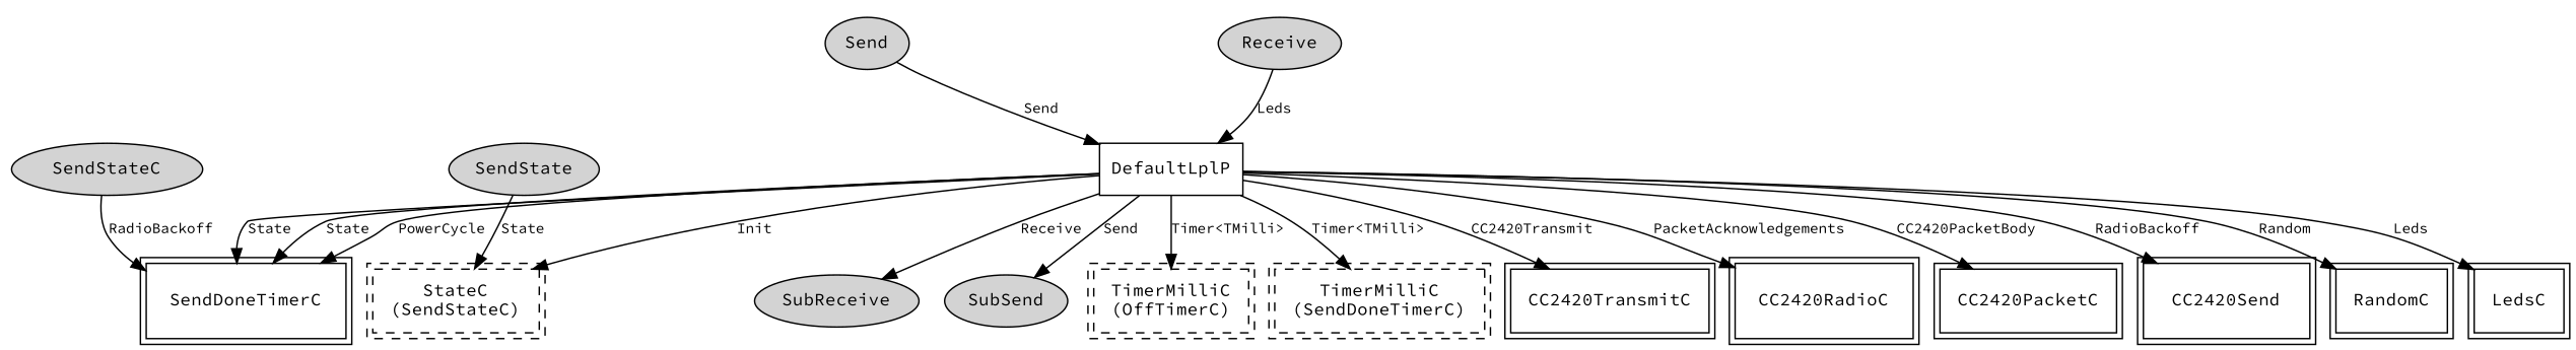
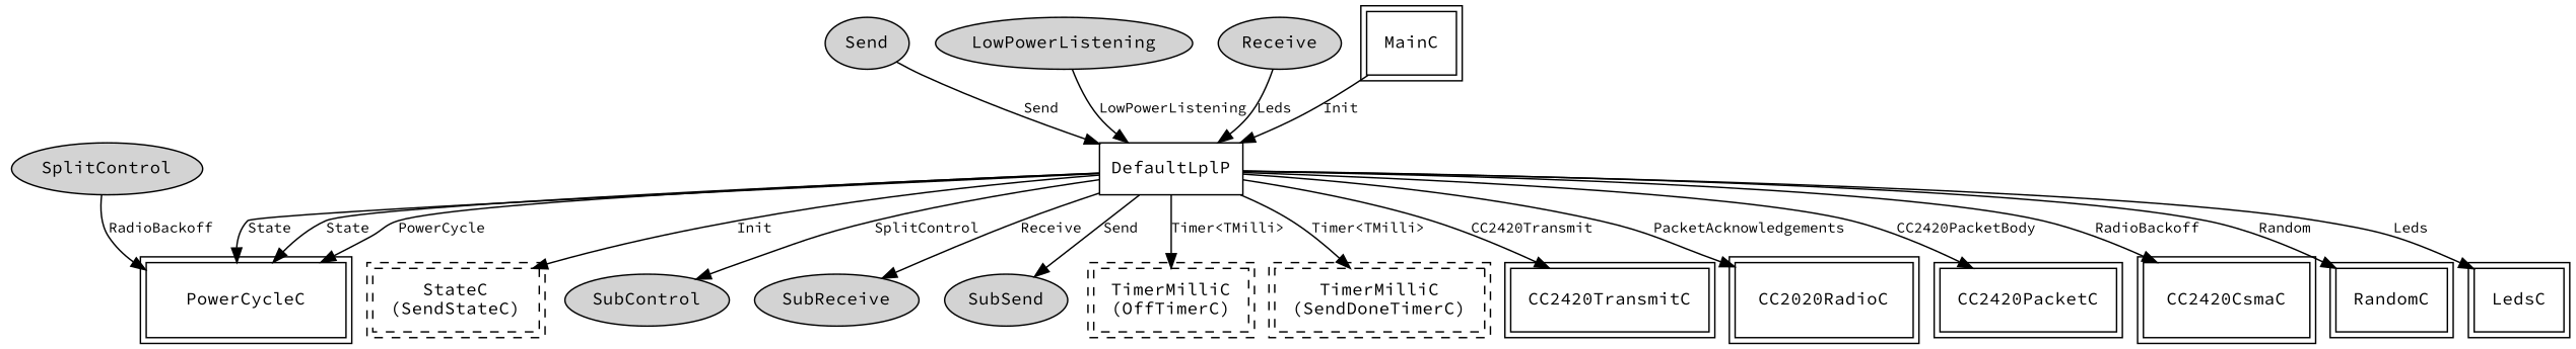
  digraph {
    fontname="Source Code Pro"
    node [fontname="Source Code Pro" fontsize=12 shape=box peripheries=2]
    edge [fontname="Source Code Pro" fontsize=10]
-   n1 [label=SendStateC shape=ellipse style=filled peripheries=""]
-   PowerCycleC [label=SendDoneTimerC]
+   n1 [label=SplitControl shape=ellipse style=filled peripheries=""]
+   PowerCycleC
    n3 [label=Send shape=ellipse style=filled peripheries=""]
    DefaultLplP [peripheries=""]
    n5 [label="StateC\n(SendStateC)" style=dashed]
+   n6 [label=SubControl shape=ellipse style=filled peripheries=""]
    n7 [label=SubReceive shape=ellipse style=filled peripheries=""]
    n8 [label=SubSend shape=ellipse style=filled peripheries=""]
    n9 [label="TimerMilliC\n(OffTimerC)" style=dashed]
    n10 [label="TimerMilliC\n(SendDoneTimerC)" style=dashed]
    CC2420TransmitC
-   CC2420RadioC
+   CC2420RadioC [label=CC2020RadioC]
    CC2420PacketC
-   CC2420CsmaC [label=CC2420Send]
+   CC2420CsmaC
    RandomC
    LedsC
-   n18 [label=SendState shape=ellipse style=filled peripheries=""]
+   n17 [label=LowPowerListening shape=ellipse style=filled peripheries=""]
    n19 [label=Receive shape=ellipse style=filled peripheries=""]
+   MainC
    n1 -> PowerCycleC [label=RadioBackoff]
    n3 -> DefaultLplP [label=Send]
    DefaultLplP -> PowerCycleC [label=State]
    DefaultLplP -> PowerCycleC [label=State]
    DefaultLplP -> PowerCycleC [label=PowerCycle]
    DefaultLplP -> n5 [label=Init]
+   DefaultLplP -> n6 [label=SplitControl]
    DefaultLplP -> n7 [label=Receive]
    DefaultLplP -> n8 [label=Send]
    DefaultLplP -> n9 [label="Timer<TMilli>"]
    DefaultLplP -> n10 [label="Timer<TMilli>"]
    DefaultLplP -> CC2420TransmitC [label=CC2420Transmit]
    DefaultLplP -> CC2420RadioC [label=PacketAcknowledgements]
    DefaultLplP -> CC2420PacketC [label=CC2420PacketBody]
    DefaultLplP -> CC2420CsmaC [label=RadioBackoff]
    DefaultLplP -> RandomC [label=Random]
    DefaultLplP -> LedsC [label=Leds]
-   n18 -> n5 [label=State]
+   n17 -> DefaultLplP [label=LowPowerListening]
    n19 -> DefaultLplP [label=Leds]
+   MainC -> DefaultLplP [label=Init]
  }
